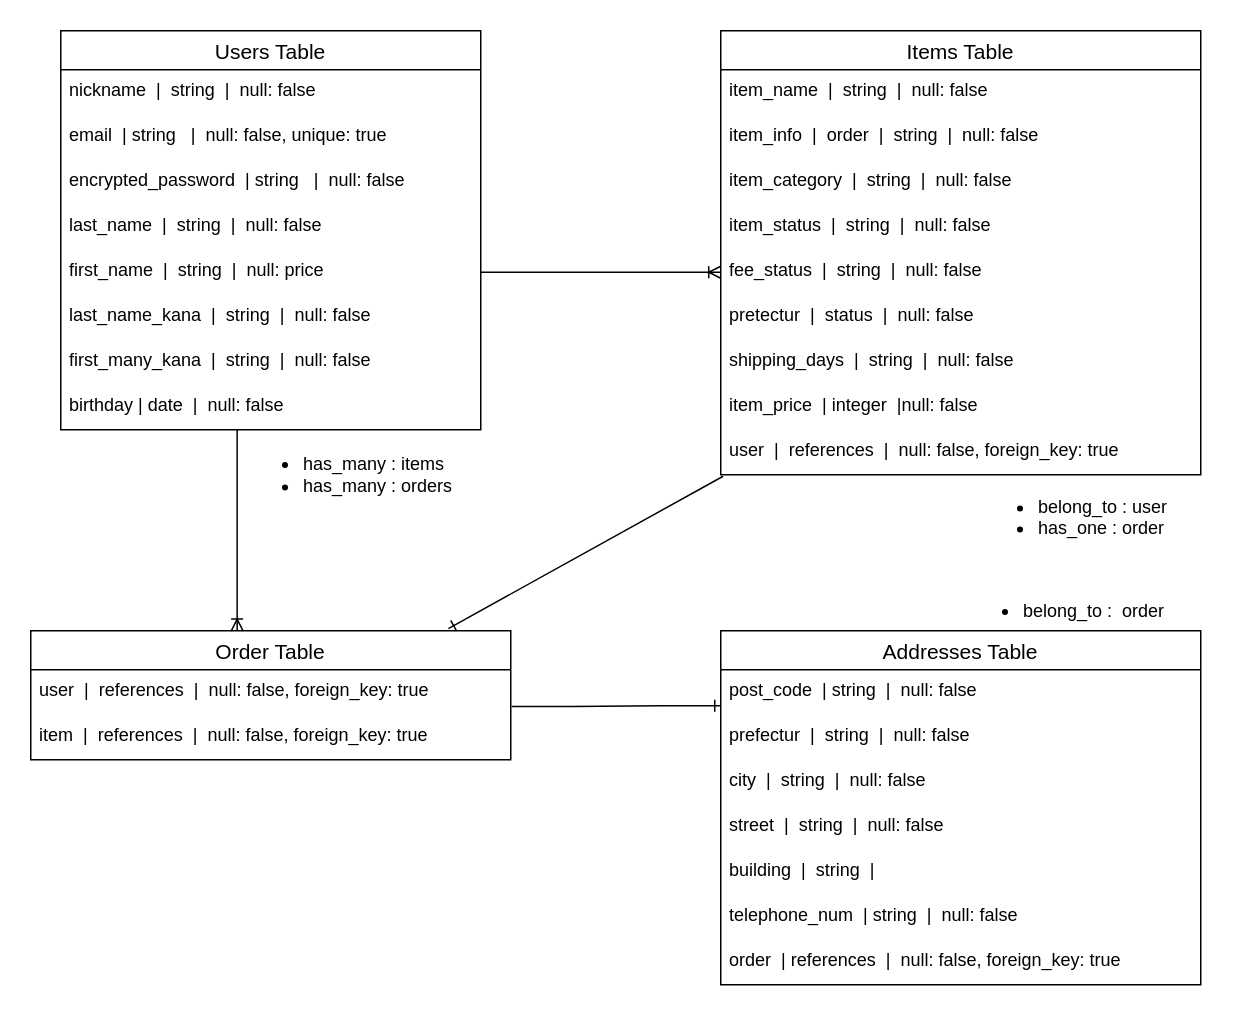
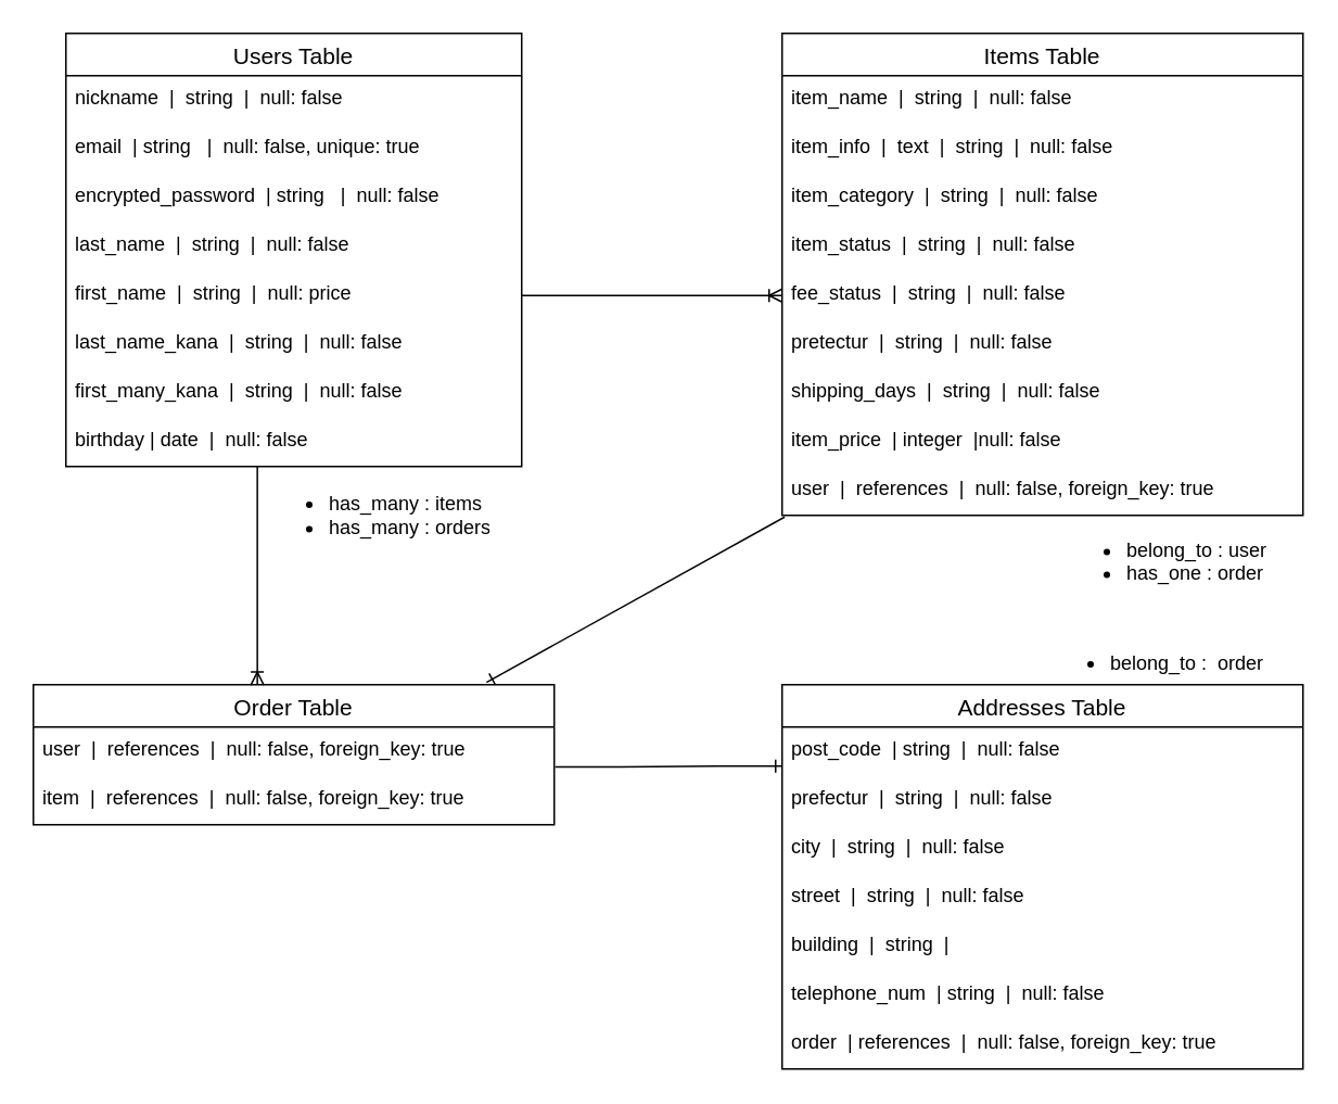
  <mxCell id="0" />
  <mxCell id="1" parent="0" />
  <mxCell id="2" value="Users Table" style="swimlane;fontStyle=0;childLayout=stackLayout;horizontal=1;startSize=26;horizontalStack=0;resizeParent=1;resizeParentMax=0;resizeLast=0;collapsible=1;marginBottom=0;align=center;fontSize=14;" parent="1" vertex="1"><mxGeometry x="40" y="20" width="280" height="266" as="geometry" /></mxCell>
  <mxCell id="3" value="nickname  |  string  |  null: false   " style="text;strokeColor=none;fillColor=none;spacingLeft=4;spacingRight=4;overflow=hidden;rotatable=0;points=[[0,0.5],[1,0.5]];portConstraint=eastwest;fontSize=12;" parent="2" vertex="1"><mxGeometry y="26" width="280" height="30" as="geometry" /></mxCell>
  <mxCell id="4" value="email  | string   |  null: false, unique: true" style="text;strokeColor=none;fillColor=none;spacingLeft=4;spacingRight=4;overflow=hidden;rotatable=0;points=[[0,0.5],[1,0.5]];portConstraint=eastwest;fontSize=12;" parent="2" vertex="1"><mxGeometry y="56" width="280" height="30" as="geometry" /></mxCell>
  <mxCell id="5" value="encrypted_password  | string   |  null: false  " style="text;strokeColor=none;fillColor=none;spacingLeft=4;spacingRight=4;overflow=hidden;rotatable=0;points=[[0,0.5],[1,0.5]];portConstraint=eastwest;fontSize=12;" parent="2" vertex="1"><mxGeometry y="86" width="280" height="30" as="geometry" /></mxCell>
  <mxCell id="6" value="last_name  |  string  |  null: false  " style="text;strokeColor=none;fillColor=none;spacingLeft=4;spacingRight=4;overflow=hidden;rotatable=0;points=[[0,0.5],[1,0.5]];portConstraint=eastwest;fontSize=12;" parent="2" vertex="1"><mxGeometry y="116" width="280" height="30" as="geometry" /></mxCell>
  <mxCell id="7" value="first_name  |  string  |  null: price  " style="text;strokeColor=none;fillColor=none;spacingLeft=4;spacingRight=4;overflow=hidden;rotatable=0;points=[[0,0.5],[1,0.5]];portConstraint=eastwest;fontSize=12;" parent="2" vertex="1"><mxGeometry y="146" width="280" height="30" as="geometry" /></mxCell>
  <mxCell id="8" value="last_name_kana  |  string  |  null: false  " style="text;strokeColor=none;fillColor=none;spacingLeft=4;spacingRight=4;overflow=hidden;rotatable=0;points=[[0,0.5],[1,0.5]];portConstraint=eastwest;fontSize=12;" parent="2" vertex="1"><mxGeometry y="176" width="280" height="30" as="geometry" /></mxCell>
  <mxCell id="9" value="first_many_kana  |  string  |  null: false  " style="text;strokeColor=none;fillColor=none;spacingLeft=4;spacingRight=4;overflow=hidden;rotatable=0;points=[[0,0.5],[1,0.5]];portConstraint=eastwest;fontSize=12;" parent="2" vertex="1"><mxGeometry y="206" width="280" height="30" as="geometry" /></mxCell>
  <mxCell id="10" value="birthday | date  |  null: false" style="text;strokeColor=none;fillColor=none;spacingLeft=4;spacingRight=4;overflow=hidden;rotatable=0;points=[[0,0.5],[1,0.5]];portConstraint=eastwest;fontSize=12;" parent="2" vertex="1"><mxGeometry y="236" width="280" height="30" as="geometry" /></mxCell>
  <mxCell id="11" value="Items Table" style="swimlane;fontStyle=0;childLayout=stackLayout;horizontal=1;startSize=26;horizontalStack=0;resizeParent=1;resizeParentMax=0;resizeLast=0;collapsible=1;marginBottom=0;align=center;fontSize=14;" parent="1" vertex="1"><mxGeometry x="480" y="20" width="320" height="296" as="geometry" /></mxCell>
  <mxCell id="12" value="item_name  |  string  |  null: false" style="text;strokeColor=none;fillColor=none;spacingLeft=4;spacingRight=4;overflow=hidden;rotatable=0;points=[[0,0.5],[1,0.5]];portConstraint=eastwest;fontSize=12;" parent="11" vertex="1"><mxGeometry y="26" width="320" height="30" as="geometry" /></mxCell>
- <mxCell id="13" value="item_info  |  order  |  string  |  null: false" style="text;strokeColor=none;fillColor=none;spacingLeft=4;spacingRight=4;overflow=hidden;rotatable=0;points=[[0,0.5],[1,0.5]];portConstraint=eastwest;fontSize=12;" parent="11" vertex="1"><mxGeometry y="56" width="320" height="30" as="geometry" /></mxCell>
+ <mxCell id="13" value="item_info  |  text  |  string  |  null: false" style="text;strokeColor=none;fillColor=none;spacingLeft=4;spacingRight=4;overflow=hidden;rotatable=0;points=[[0,0.5],[1,0.5]];portConstraint=eastwest;fontSize=12;" parent="11" vertex="1"><mxGeometry y="56" width="320" height="30" as="geometry" /></mxCell>
  <mxCell id="14" value="item_category  |  string  |  null: false" style="text;strokeColor=none;fillColor=none;spacingLeft=4;spacingRight=4;overflow=hidden;rotatable=0;points=[[0,0.5],[1,0.5]];portConstraint=eastwest;fontSize=12;" parent="11" vertex="1"><mxGeometry y="86" width="320" height="30" as="geometry" /></mxCell>
  <mxCell id="15" value="item_status  |  string  |  null: false" style="text;strokeColor=none;fillColor=none;spacingLeft=4;spacingRight=4;overflow=hidden;rotatable=0;points=[[0,0.5],[1,0.5]];portConstraint=eastwest;fontSize=12;" parent="11" vertex="1"><mxGeometry y="116" width="320" height="30" as="geometry" /></mxCell>
  <mxCell id="16" value="fee_status  |  string  |  null: false" style="text;strokeColor=none;fillColor=none;spacingLeft=4;spacingRight=4;overflow=hidden;rotatable=0;points=[[0,0.5],[1,0.5]];portConstraint=eastwest;fontSize=12;" parent="11" vertex="1"><mxGeometry y="146" width="320" height="30" as="geometry" /></mxCell>
- <mxCell id="17" value="pretectur  |  status  |  null: false" style="text;strokeColor=none;fillColor=none;spacingLeft=4;spacingRight=4;overflow=hidden;rotatable=0;points=[[0,0.5],[1,0.5]];portConstraint=eastwest;fontSize=12;" parent="11" vertex="1"><mxGeometry y="176" width="320" height="30" as="geometry" /></mxCell>
+ <mxCell id="17" value="pretectur  |  string  |  null: false" style="text;strokeColor=none;fillColor=none;spacingLeft=4;spacingRight=4;overflow=hidden;rotatable=0;points=[[0,0.5],[1,0.5]];portConstraint=eastwest;fontSize=12;" parent="11" vertex="1"><mxGeometry y="176" width="320" height="30" as="geometry" /></mxCell>
  <mxCell id="18" value="shipping_days  |  string  |  null: false" style="text;strokeColor=none;fillColor=none;spacingLeft=4;spacingRight=4;overflow=hidden;rotatable=0;points=[[0,0.5],[1,0.5]];portConstraint=eastwest;fontSize=12;" parent="11" vertex="1"><mxGeometry y="206" width="320" height="30" as="geometry" /></mxCell>
  <mxCell id="19" value="item_price  | integer  |null: false" style="text;strokeColor=none;fillColor=none;spacingLeft=4;spacingRight=4;overflow=hidden;rotatable=0;points=[[0,0.5],[1,0.5]];portConstraint=eastwest;fontSize=12;" parent="11" vertex="1"><mxGeometry y="236" width="320" height="30" as="geometry" /></mxCell>
  <mxCell id="20" value="user  |  references  |  null: false, foreign_key: true " style="text;strokeColor=none;fillColor=none;spacingLeft=4;spacingRight=4;overflow=hidden;rotatable=0;points=[[0,0.5],[1,0.5]];portConstraint=eastwest;fontSize=12;" parent="11" vertex="1"><mxGeometry y="266" width="320" height="30" as="geometry" /></mxCell>
  <mxCell id="21" value="Order Table" style="swimlane;fontStyle=0;childLayout=stackLayout;horizontal=1;startSize=26;horizontalStack=0;resizeParent=1;resizeParentMax=0;resizeLast=0;collapsible=1;marginBottom=0;align=center;fontSize=14;" parent="1" vertex="1"><mxGeometry x="20" y="420" width="320" height="86" as="geometry" /></mxCell>
  <mxCell id="22" value="user  |  references  |  null: false, foreign_key: true " style="text;strokeColor=none;fillColor=none;spacingLeft=4;spacingRight=4;overflow=hidden;rotatable=0;points=[[0,0.5],[1,0.5]];portConstraint=eastwest;fontSize=12;" parent="21" vertex="1"><mxGeometry y="26" width="320" height="30" as="geometry" /></mxCell>
  <mxCell id="23" value="item  |  references  |  null: false, foreign_key: true " style="text;strokeColor=none;fillColor=none;spacingLeft=4;spacingRight=4;overflow=hidden;rotatable=0;points=[[0,0.5],[1,0.5]];portConstraint=eastwest;fontSize=12;" parent="21" vertex="1"><mxGeometry y="56" width="320" height="30" as="geometry" /></mxCell>
  <mxCell id="24" value="Addresses Table" style="swimlane;fontStyle=0;childLayout=stackLayout;horizontal=1;startSize=26;horizontalStack=0;resizeParent=1;resizeParentMax=0;resizeLast=0;collapsible=1;marginBottom=0;align=center;fontSize=14;" parent="1" vertex="1"><mxGeometry x="480" y="420" width="320" height="236" as="geometry" /></mxCell>
  <mxCell id="25" value="post_code  | string  |  null: false  " style="text;strokeColor=none;fillColor=none;spacingLeft=4;spacingRight=4;overflow=hidden;rotatable=0;points=[[0,0.5],[1,0.5]];portConstraint=eastwest;fontSize=12;" parent="24" vertex="1"><mxGeometry y="26" width="320" height="30" as="geometry" /></mxCell>
  <mxCell id="26" value="prefectur  |  string  |  null: false  " style="text;strokeColor=none;fillColor=none;spacingLeft=4;spacingRight=4;overflow=hidden;rotatable=0;points=[[0,0.5],[1,0.5]];portConstraint=eastwest;fontSize=12;" parent="24" vertex="1"><mxGeometry y="56" width="320" height="30" as="geometry" /></mxCell>
  <mxCell id="27" value="city  |  string  |  null: false  " style="text;strokeColor=none;fillColor=none;spacingLeft=4;spacingRight=4;overflow=hidden;rotatable=0;points=[[0,0.5],[1,0.5]];portConstraint=eastwest;fontSize=12;" parent="24" vertex="1"><mxGeometry y="86" width="320" height="30" as="geometry" /></mxCell>
  <mxCell id="28" value="street  |  string  |  null: false  " style="text;strokeColor=none;fillColor=none;spacingLeft=4;spacingRight=4;overflow=hidden;rotatable=0;points=[[0,0.5],[1,0.5]];portConstraint=eastwest;fontSize=12;" parent="24" vertex="1"><mxGeometry y="116" width="320" height="30" as="geometry" /></mxCell>
  <mxCell id="29" value="building  |  string  |  " style="text;strokeColor=none;fillColor=none;spacingLeft=4;spacingRight=4;overflow=hidden;rotatable=0;points=[[0,0.5],[1,0.5]];portConstraint=eastwest;fontSize=12;" parent="24" vertex="1"><mxGeometry y="146" width="320" height="30" as="geometry" /></mxCell>
  <mxCell id="30" value="telephone_num  | string  |  null: false  " style="text;strokeColor=none;fillColor=none;spacingLeft=4;spacingRight=4;overflow=hidden;rotatable=0;points=[[0,0.5],[1,0.5]];portConstraint=eastwest;fontSize=12;" parent="24" vertex="1"><mxGeometry y="176" width="320" height="30" as="geometry" /></mxCell>
  <mxCell id="31" value="order  | references  |  null: false, foreign_key: true" style="text;strokeColor=none;fillColor=none;spacingLeft=4;spacingRight=4;overflow=hidden;rotatable=0;points=[[0,0.5],[1,0.5]];portConstraint=eastwest;fontSize=12;" parent="24" vertex="1"><mxGeometry y="206" width="320" height="30" as="geometry" /></mxCell>
  <mxCell id="32" value="" style="fontSize=12;html=1;endArrow=ERoneToMany;entryX=0;entryY=0.5;entryDx=0;entryDy=0;" parent="1" target="16" edge="1"><mxGeometry width="100" height="100" relative="1" as="geometry"><mxPoint x="320" y="181" as="sourcePoint" /><mxPoint x="480" y="176" as="targetPoint" /></mxGeometry></mxCell>
  <mxCell id="33" value="" style="fontSize=12;html=1;endArrow=ERoneToMany;exitX=0.42;exitY=0.8;exitDx=0;exitDy=0;exitPerimeter=0;entryX=0.43;entryY=-0.067;entryDx=0;entryDy=0;entryPerimeter=0;" parent="1" edge="1"><mxGeometry width="100" height="100" relative="1" as="geometry"><mxPoint x="157.6" y="286" as="sourcePoint" /><mxPoint x="157.6" y="420.238" as="targetPoint" /></mxGeometry></mxCell>
  <mxCell id="34" value="" style="edgeStyle=entityRelationEdgeStyle;fontSize=12;html=1;endArrow=ERone;endFill=1;exitX=1.002;exitY=0.817;exitDx=0;exitDy=0;exitPerimeter=0;" parent="1" source="22" edge="1"><mxGeometry width="100" height="100" relative="1" as="geometry"><mxPoint x="360" y="340" as="sourcePoint" /><mxPoint x="480" y="470" as="targetPoint" /></mxGeometry></mxCell>
  <mxCell id="35" value="" style="fontSize=12;html=1;endArrow=ERone;endFill=1;entryX=0.87;entryY=-0.017;entryDx=0;entryDy=0;entryPerimeter=0;exitX=0.005;exitY=1.033;exitDx=0;exitDy=0;exitPerimeter=0;" parent="1" source="20" target="21" edge="1"><mxGeometry width="100" height="100" relative="1" as="geometry"><mxPoint x="500" y="160" as="sourcePoint" /><mxPoint x="470" y="120" as="targetPoint" /></mxGeometry></mxCell>
  <mxCell id="36" value="&lt;ul&gt;&lt;li&gt;has_many : items&lt;/li&gt;&lt;li&gt;has_many : orders&lt;/li&gt;&lt;/ul&gt;" style="text;strokeColor=none;fillColor=none;html=1;whiteSpace=wrap;verticalAlign=middle;overflow=hidden;" parent="1" vertex="1"><mxGeometry x="160" y="286" width="160" height="60" as="geometry" /></mxCell>
  <mxCell id="37" value="&lt;ul&gt;&lt;li&gt;belong_to : user&lt;/li&gt;&lt;li&gt;has_one : order&lt;/li&gt;&lt;/ul&gt;" style="text;strokeColor=none;fillColor=none;html=1;whiteSpace=wrap;verticalAlign=middle;overflow=hidden;" parent="1" vertex="1"><mxGeometry x="650" y="316" width="150" height="56" as="geometry" /></mxCell>
  <mxCell id="38" value="&lt;ul&gt;&lt;li&gt;belong_to :&amp;nbsp; order&lt;/li&gt;&lt;/ul&gt;" style="text;strokeColor=none;fillColor=none;html=1;whiteSpace=wrap;verticalAlign=middle;overflow=hidden;" parent="1" vertex="1"><mxGeometry x="640" y="385" width="160" height="35" as="geometry" /></mxCell>
